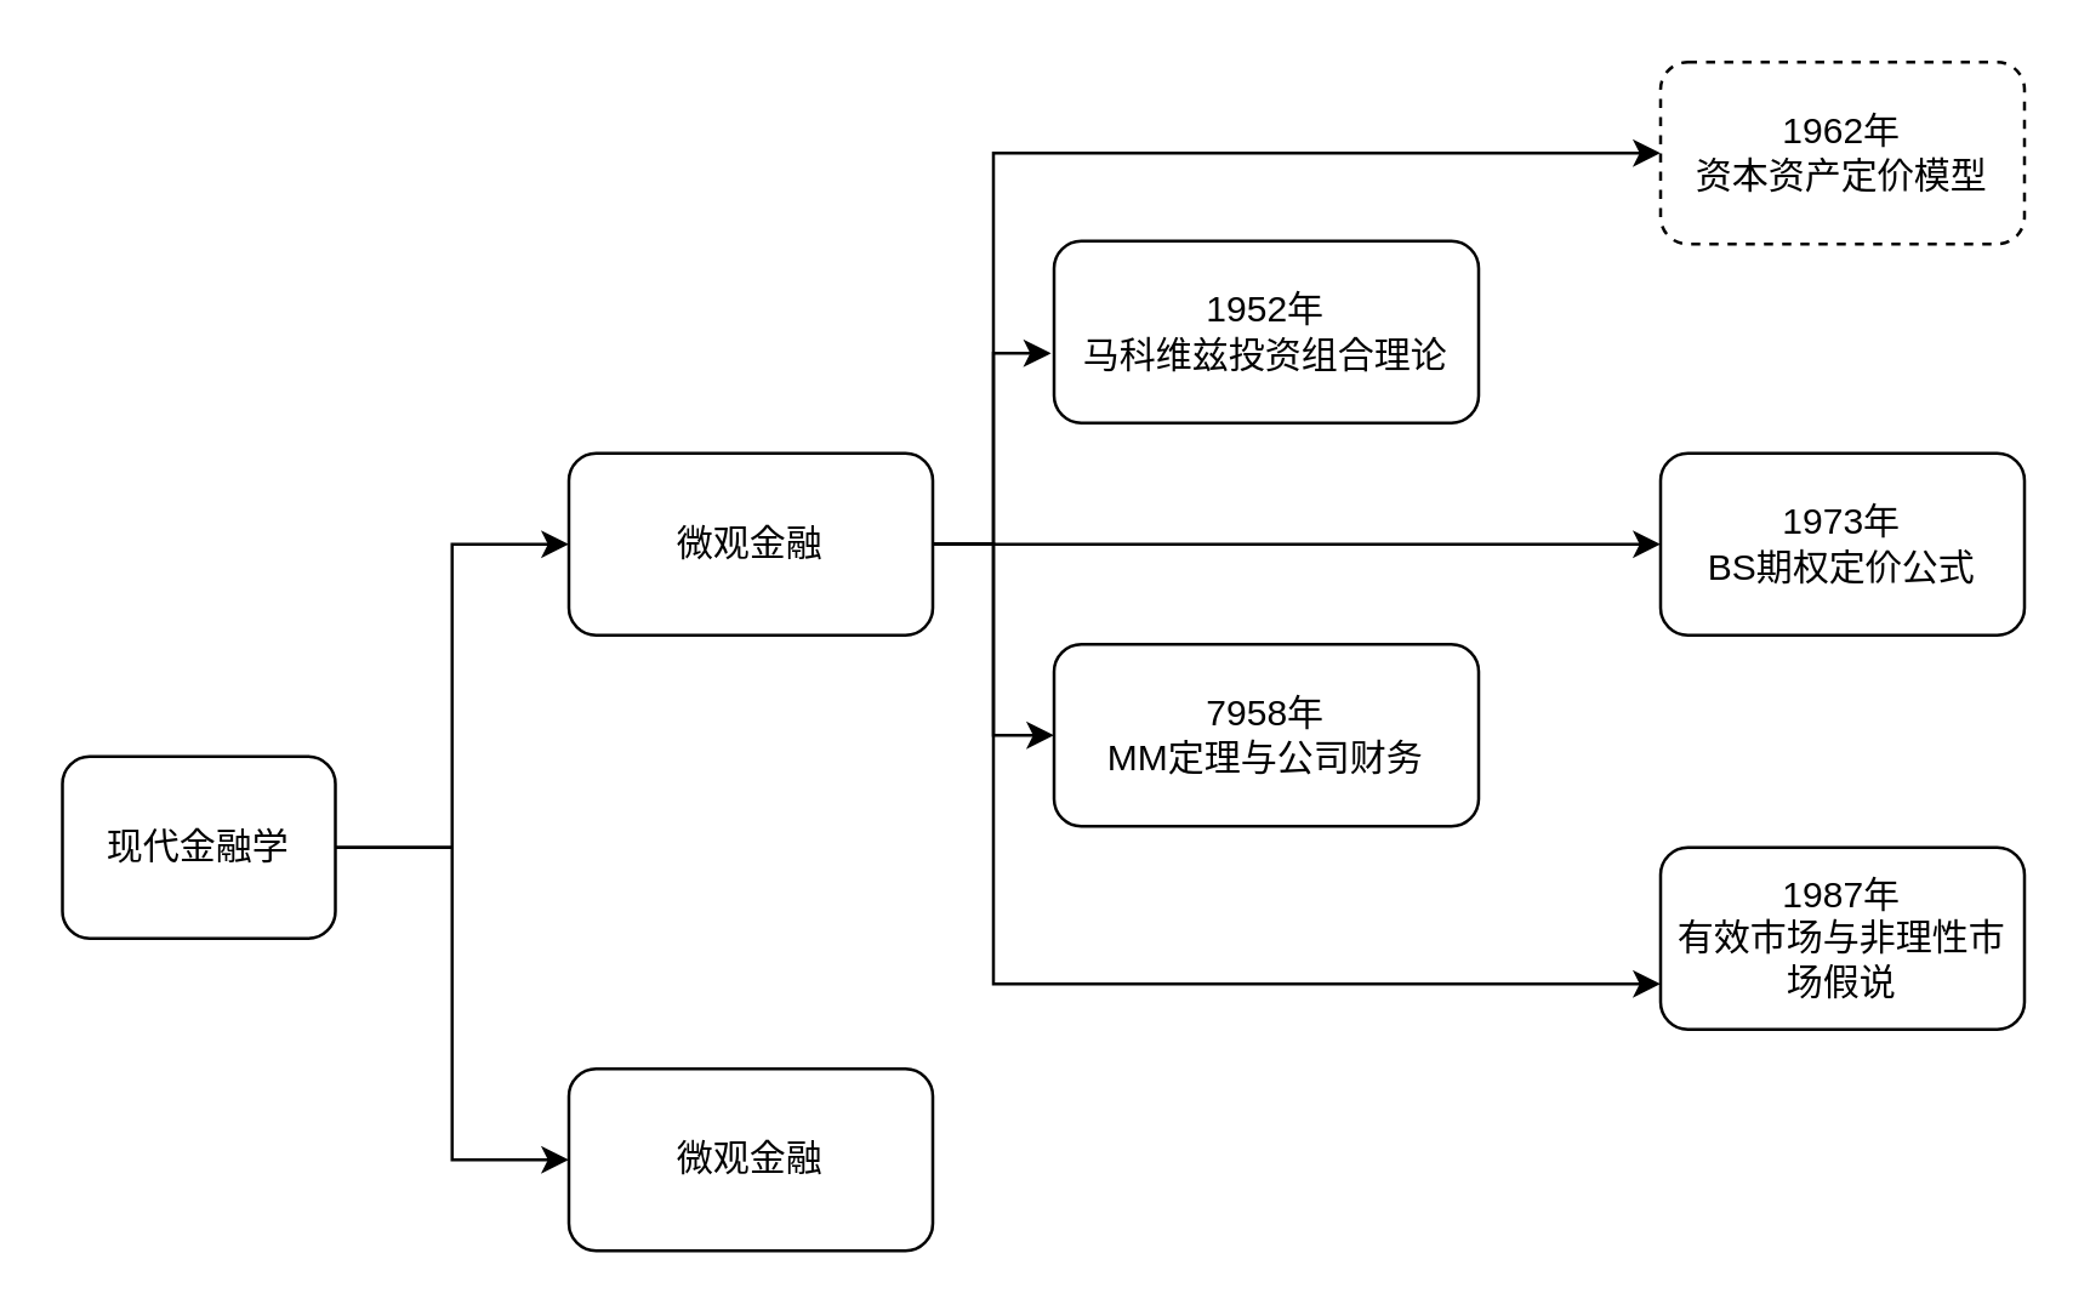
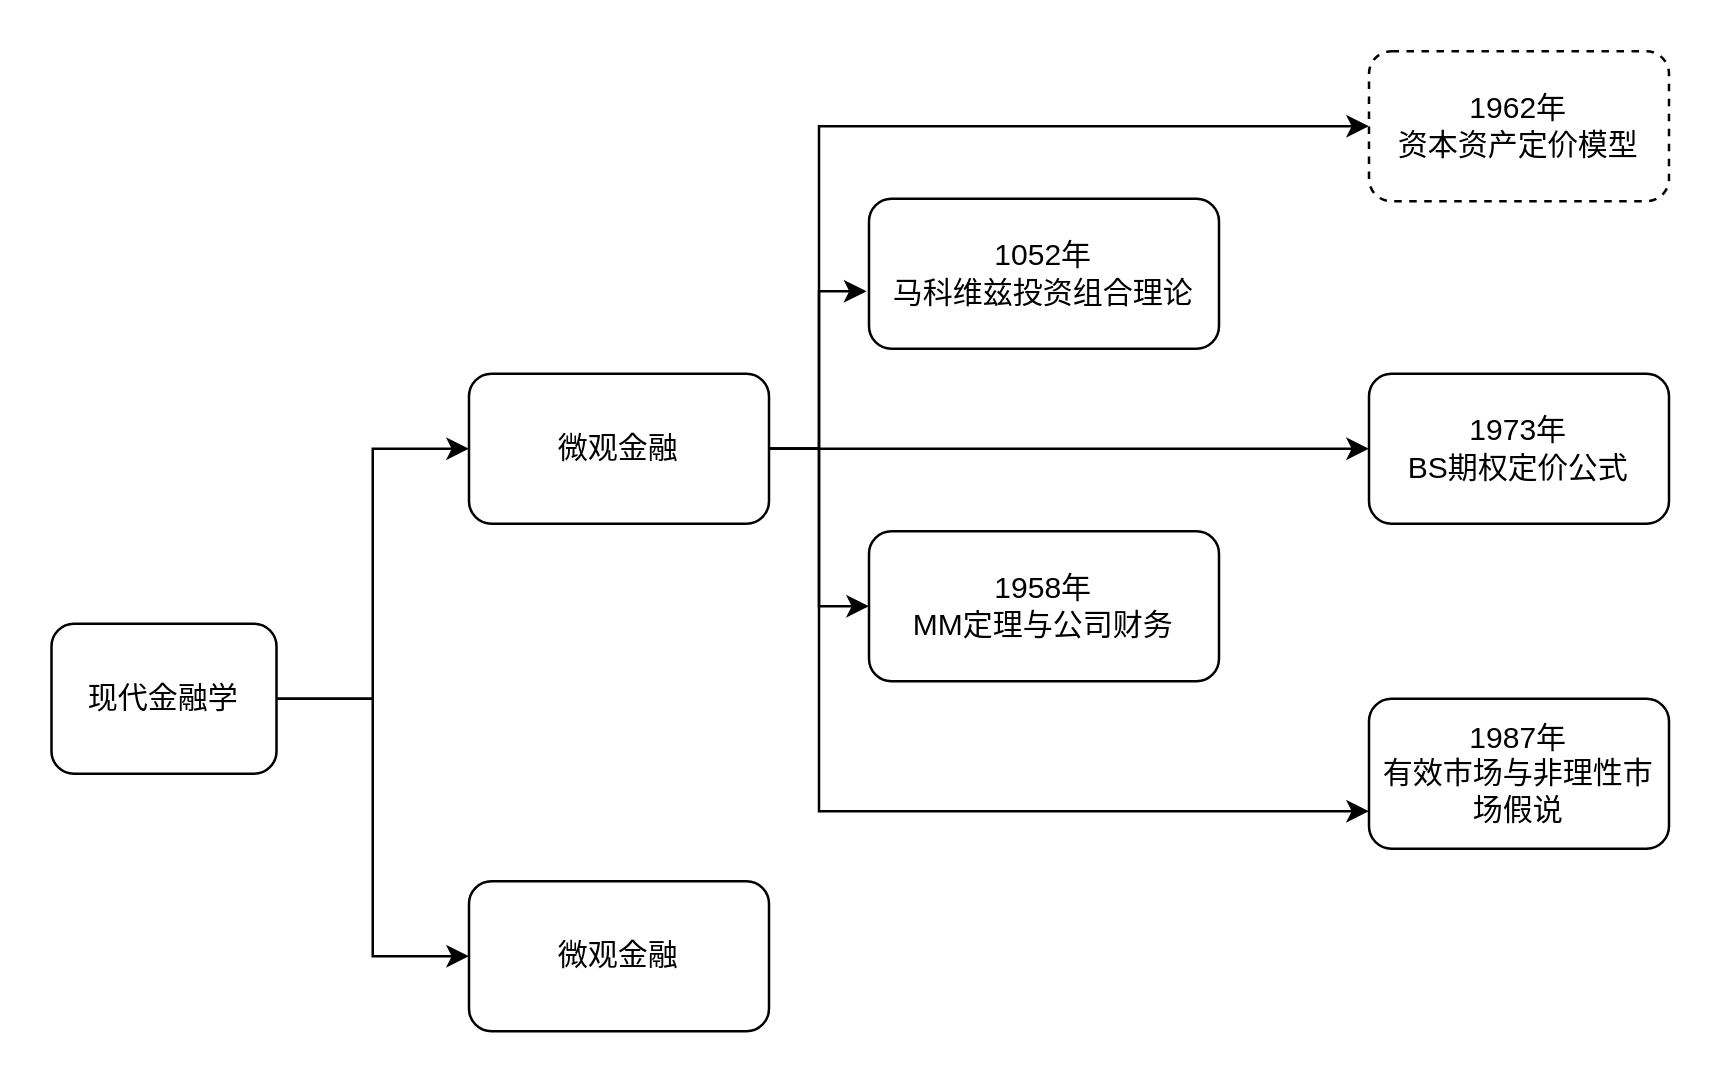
  <mxCell id="0" />
  <mxCell id="1" parent="0" />
  <mxCell id="2" style="edgeStyle=orthogonalEdgeStyle;rounded=0;orthogonalLoop=1;jettySize=auto;html=1;exitX=1;exitY=0.5;exitDx=0;exitDy=0;entryX=0;entryY=0.5;entryDx=0;entryDy=0;" edge="1" parent="1" source="4" target="10"><mxGeometry relative="1" as="geometry" /></mxCell>
  <mxCell id="3" style="edgeStyle=orthogonalEdgeStyle;rounded=0;orthogonalLoop=1;jettySize=auto;html=1;exitX=1;exitY=0.5;exitDx=0;exitDy=0;entryX=0;entryY=0.5;entryDx=0;entryDy=0;" edge="1" parent="1" source="4" target="11"><mxGeometry relative="1" as="geometry" /></mxCell>
  <mxCell id="4" value="现代金融学" style="rounded=1;whiteSpace=wrap;html=1;" vertex="1" parent="1"><mxGeometry x="20" y="249" width="90" height="60" as="geometry" /></mxCell>
  <mxCell id="5" style="edgeStyle=orthogonalEdgeStyle;rounded=0;orthogonalLoop=1;jettySize=auto;html=1;exitX=1;exitY=0.5;exitDx=0;exitDy=0;entryX=0;entryY=0.5;entryDx=0;entryDy=0;" edge="1" parent="1" source="10" target="14"><mxGeometry relative="1" as="geometry" /></mxCell>
  <mxCell id="6" style="edgeStyle=orthogonalEdgeStyle;rounded=0;orthogonalLoop=1;jettySize=auto;html=1;exitX=1;exitY=0.5;exitDx=0;exitDy=0;entryX=0;entryY=0.5;entryDx=0;entryDy=0;" edge="1" parent="1" source="10" target="13"><mxGeometry relative="1" as="geometry"><Array as="points"><mxPoint x="327" y="179" /><mxPoint x="327" y="50" /></Array></mxGeometry></mxCell>
  <mxCell id="7" style="edgeStyle=orthogonalEdgeStyle;rounded=0;orthogonalLoop=1;jettySize=auto;html=1;exitX=1;exitY=0.5;exitDx=0;exitDy=0;entryX=-0.007;entryY=0.617;entryDx=0;entryDy=0;entryPerimeter=0;" edge="1" parent="1" source="10" target="12"><mxGeometry relative="1" as="geometry" /></mxCell>
  <mxCell id="8" style="edgeStyle=orthogonalEdgeStyle;rounded=0;orthogonalLoop=1;jettySize=auto;html=1;exitX=1;exitY=0.5;exitDx=0;exitDy=0;entryX=0;entryY=0.5;entryDx=0;entryDy=0;" edge="1" parent="1" source="10" target="16"><mxGeometry relative="1" as="geometry" /></mxCell>
  <mxCell id="9" style="edgeStyle=orthogonalEdgeStyle;rounded=0;orthogonalLoop=1;jettySize=auto;html=1;exitX=1;exitY=0.5;exitDx=0;exitDy=0;entryX=0;entryY=0.75;entryDx=0;entryDy=0;" edge="1" parent="1" source="10" target="15"><mxGeometry relative="1" as="geometry"><Array as="points"><mxPoint x="327" y="179" /><mxPoint x="327" y="324" /></Array></mxGeometry></mxCell>
  <mxCell id="10" value="微观金融" style="rounded=1;whiteSpace=wrap;html=1;" vertex="1" parent="1"><mxGeometry x="187" y="149" width="120" height="60" as="geometry" /></mxCell>
  <mxCell id="11" value="微观金融" style="rounded=1;whiteSpace=wrap;html=1;" vertex="1" parent="1"><mxGeometry x="187" y="352" width="120" height="60" as="geometry" /></mxCell>
- <mxCell id="12" value="&lt;div&gt;1952年&lt;/div&gt;&lt;div&gt;马科维兹投资组合理论&lt;br&gt;&lt;/div&gt;" style="rounded=1;whiteSpace=wrap;html=1;" vertex="1" parent="1"><mxGeometry x="347" y="79" width="140" height="60" as="geometry" /></mxCell>
+ <mxCell id="12" value="&lt;div&gt;1052年&lt;/div&gt;&lt;div&gt;马科维兹投资组合理论&lt;br&gt;&lt;/div&gt;" style="rounded=1;whiteSpace=wrap;html=1;" vertex="1" parent="1"><mxGeometry x="347" y="79" width="140" height="60" as="geometry" /></mxCell>
  <mxCell id="13" value="&lt;div&gt;1962年&lt;/div&gt;&lt;div&gt;资本资产定价模型&lt;br&gt;&lt;/div&gt;" style="whiteSpace=wrap;html=1;rounded=1;dashed=1;" vertex="1" parent="1"><mxGeometry x="547" y="20" width="120" height="60" as="geometry" /></mxCell>
  <mxCell id="14" value="&lt;div&gt;1973年&lt;/div&gt;&lt;div&gt;BS期权定价公式&lt;br&gt;&lt;/div&gt;" style="whiteSpace=wrap;html=1;rounded=1;" vertex="1" parent="1"><mxGeometry x="547" y="149" width="120" height="60" as="geometry" /></mxCell>
  <mxCell id="15" value="&lt;div&gt;1987年&lt;/div&gt;&lt;div&gt;有效市场与非理性市场假说&lt;br&gt;&lt;/div&gt;" style="whiteSpace=wrap;html=1;rounded=1;" vertex="1" parent="1"><mxGeometry x="547" y="279" width="120" height="60" as="geometry" /></mxCell>
- <mxCell id="16" value="&lt;div&gt;7958年&lt;/div&gt;&lt;div&gt;MM定理与公司财务&lt;br&gt;&lt;/div&gt;" style="rounded=1;whiteSpace=wrap;html=1;" vertex="1" parent="1"><mxGeometry x="347" y="212" width="140" height="60" as="geometry" /></mxCell>
+ <mxCell id="16" value="&lt;div&gt;1958年&lt;/div&gt;&lt;div&gt;MM定理与公司财务&lt;br&gt;&lt;/div&gt;" style="rounded=1;whiteSpace=wrap;html=1;" vertex="1" parent="1"><mxGeometry x="347" y="212" width="140" height="60" as="geometry" /></mxCell>
